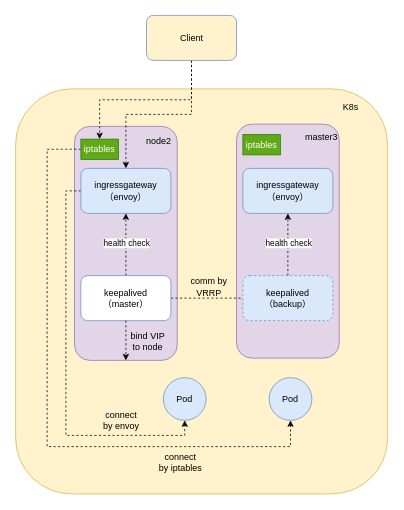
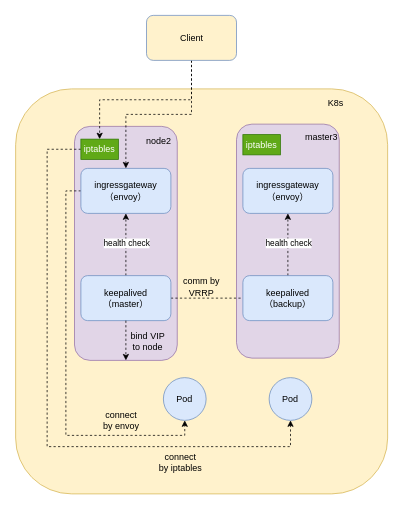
  <mxCell id="0" />
  <mxCell id="1" parent="0" />
  <mxCell id="2" value="" style="rounded=1;whiteSpace=wrap;html=1;fillColor=#fff2cc;strokeColor=#d6b656;" vertex="1" parent="1"><mxGeometry x="20" y="118" width="496" height="540" as="geometry" /></mxCell>
  <mxCell id="3" value="" style="rounded=1;whiteSpace=wrap;html=1;fillColor=#e1d5e7;strokeColor=#9673a6;" vertex="1" parent="1"><mxGeometry x="314.5" y="165" width="137" height="312" as="geometry" /></mxCell>
  <mxCell id="4" value="" style="rounded=1;whiteSpace=wrap;html=1;fillColor=#e1d5e7;strokeColor=#9673a6;" vertex="1" parent="1"><mxGeometry x="98.5" y="168" width="137" height="312" as="geometry" /></mxCell>
  <mxCell id="5" style="edgeStyle=orthogonalEdgeStyle;rounded=0;orthogonalLoop=1;jettySize=auto;html=1;exitX=0;exitY=0.5;exitDx=0;exitDy=0;entryX=0.5;entryY=1;entryDx=0;entryDy=0;dashed=1;" edge="1" parent="1" source="6" target="24"><mxGeometry relative="1" as="geometry"><Array as="points"><mxPoint x="87" y="254" /><mxPoint x="87" y="580" /><mxPoint x="246" y="580" /></Array></mxGeometry></mxCell>
  <mxCell id="6" value="ingressgateway&lt;br&gt;（envoy）" style="rounded=1;whiteSpace=wrap;html=1;fillColor=#dae8fc;strokeColor=#6c8ebf;" vertex="1" parent="1"><mxGeometry x="107" y="224" width="120" height="60" as="geometry" /></mxCell>
  <mxCell id="7" style="edgeStyle=orthogonalEdgeStyle;rounded=0;orthogonalLoop=1;jettySize=auto;html=1;exitX=0.5;exitY=0;exitDx=0;exitDy=0;entryX=0.5;entryY=1;entryDx=0;entryDy=0;dashed=1;" edge="1" parent="1" source="10" target="6"><mxGeometry relative="1" as="geometry" /></mxCell>
  <mxCell id="8" value="health check" style="edgeLabel;html=1;align=center;verticalAlign=middle;resizable=0;points=[];" vertex="1" connectable="0" parent="7"><mxGeometry x="0.067" relative="1" as="geometry"><mxPoint as="offset" /></mxGeometry></mxCell>
  <mxCell id="9" style="edgeStyle=orthogonalEdgeStyle;rounded=0;orthogonalLoop=1;jettySize=auto;html=1;exitX=1;exitY=0.5;exitDx=0;exitDy=0;entryX=0;entryY=0.5;entryDx=0;entryDy=0;dashed=1;endArrow=none;" edge="1" parent="1" source="10" target="14"><mxGeometry relative="1" as="geometry" /></mxCell>
- <mxCell id="10" value="keepalived&lt;br&gt;（master）" style="rounded=1;whiteSpace=wrap;html=1;fillColor=#ffffff;strokeColor=#6c8ebf;" vertex="1" parent="1"><mxGeometry x="107" y="367" width="120" height="60" as="geometry" /></mxCell>
+ <mxCell id="10" value="keepalived&lt;br&gt;（master）" style="rounded=1;whiteSpace=wrap;html=1;fillColor=#dae8fc;strokeColor=#6c8ebf;" vertex="1" parent="1"><mxGeometry x="107" y="367" width="120" height="60" as="geometry" /></mxCell>
  <mxCell id="11" value="ingressgateway&lt;br&gt;（envoy）" style="rounded=1;whiteSpace=wrap;html=1;fillColor=#dae8fc;strokeColor=#6c8ebf;" vertex="1" parent="1"><mxGeometry x="323" y="224" width="120" height="60" as="geometry" /></mxCell>
  <mxCell id="12" style="edgeStyle=orthogonalEdgeStyle;rounded=0;orthogonalLoop=1;jettySize=auto;html=1;exitX=0.5;exitY=0;exitDx=0;exitDy=0;entryX=0.5;entryY=1;entryDx=0;entryDy=0;dashed=1;" edge="1" parent="1" source="14" target="11"><mxGeometry relative="1" as="geometry" /></mxCell>
  <mxCell id="13" value="health check" style="edgeLabel;html=1;align=center;verticalAlign=middle;resizable=0;points=[];" vertex="1" connectable="0" parent="12"><mxGeometry x="0.067" relative="1" as="geometry"><mxPoint as="offset" /></mxGeometry></mxCell>
- <mxCell id="14" value="keepalived&lt;br&gt;（backup）" style="rounded=1;whiteSpace=wrap;html=1;fillColor=#dae8fc;strokeColor=#6c8ebf;dashed=1;" vertex="1" parent="1"><mxGeometry x="323" y="367" width="120" height="60" as="geometry" /></mxCell>
- <mxCell id="15" value="comm by VRRP" style="text;html=1;strokeColor=none;fillColor=none;align=center;verticalAlign=middle;whiteSpace=wrap;rounded=0;" vertex="1" parent="1"><mxGeometry x="248" y="367" width="60" height="30" as="geometry" /></mxCell>
+ <mxCell id="14" value="keepalived&lt;br&gt;（backup）" style="rounded=1;whiteSpace=wrap;html=1;fillColor=#dae8fc;strokeColor=#6c8ebf;" vertex="1" parent="1"><mxGeometry x="323" y="367" width="120" height="60" as="geometry" /></mxCell>
+ <mxCell id="15" value="comm by VRRP" style="text;html=1;strokeColor=none;fillColor=none;align=center;verticalAlign=middle;whiteSpace=wrap;rounded=0;" vertex="1" parent="1"><mxGeometry x="238" y="367" width="60" height="30" as="geometry" /></mxCell>
  <mxCell id="16" value="node2" style="text;html=1;strokeColor=none;fillColor=none;align=center;verticalAlign=middle;whiteSpace=wrap;rounded=0;" vertex="1" parent="1"><mxGeometry x="181" y="173" width="60" height="30" as="geometry" /></mxCell>
  <mxCell id="17" value="master3" style="text;html=1;strokeColor=none;fillColor=none;align=center;verticalAlign=middle;whiteSpace=wrap;rounded=0;" vertex="1" parent="1"><mxGeometry x="398" y="168" width="60" height="30" as="geometry" /></mxCell>
  <mxCell id="18" value="" style="endArrow=classic;html=1;rounded=0;entryX=0.5;entryY=1;entryDx=0;entryDy=0;exitX=0.5;exitY=1;exitDx=0;exitDy=0;dashed=1;" edge="1" parent="1" source="10" target="4"><mxGeometry width="50" height="50" relative="1" as="geometry"><mxPoint x="144" y="486" as="sourcePoint" /><mxPoint x="194" y="436" as="targetPoint" /></mxGeometry></mxCell>
  <mxCell id="19" value="bind VIP to node" style="text;html=1;strokeColor=none;fillColor=none;align=center;verticalAlign=middle;whiteSpace=wrap;rounded=0;" vertex="1" parent="1"><mxGeometry x="170" y="442" width="53" height="26" as="geometry" /></mxCell>
- <mxCell id="20" value="K8s" style="text;html=1;strokeColor=none;fillColor=none;align=center;verticalAlign=middle;whiteSpace=wrap;rounded=0;" vertex="1" parent="1"><mxGeometry x="437" y="127" width="60" height="30" as="geometry" /></mxCell>
+ <mxCell id="20" value="K8s" style="text;html=1;strokeColor=none;fillColor=none;align=center;verticalAlign=middle;whiteSpace=wrap;rounded=0;" vertex="1" parent="1"><mxGeometry x="417" y="122" width="60" height="30" as="geometry" /></mxCell>
  <mxCell id="21" style="edgeStyle=orthogonalEdgeStyle;rounded=0;orthogonalLoop=1;jettySize=auto;html=1;exitX=0.5;exitY=1;exitDx=0;exitDy=0;entryX=0.5;entryY=0;entryDx=0;entryDy=0;dashed=1;" edge="1" parent="1" source="23" target="6"><mxGeometry relative="1" as="geometry" /></mxCell>
  <mxCell id="22" style="edgeStyle=orthogonalEdgeStyle;rounded=0;orthogonalLoop=1;jettySize=auto;html=1;exitX=0.5;exitY=1;exitDx=0;exitDy=0;entryX=0.5;entryY=0;entryDx=0;entryDy=0;dashed=1;" edge="1" parent="1" source="23" target="27"><mxGeometry relative="1" as="geometry" /></mxCell>
  <mxCell id="23" value="Client" style="rounded=1;whiteSpace=wrap;html=1;fillColor=#fff2cc;strokeColor=#6c8ebf;" vertex="1" parent="1"><mxGeometry x="194.5" y="20" width="120" height="60" as="geometry" /></mxCell>
  <mxCell id="24" value="Pod" style="ellipse;whiteSpace=wrap;html=1;aspect=fixed;fillColor=#dae8fc;strokeColor=#6c8ebf;" vertex="1" parent="1"><mxGeometry x="217" y="503" width="57" height="57" as="geometry" /></mxCell>
  <mxCell id="25" value="Pod" style="ellipse;whiteSpace=wrap;html=1;aspect=fixed;fillColor=#dae8fc;strokeColor=#6c8ebf;" vertex="1" parent="1"><mxGeometry x="358" y="503" width="57" height="57" as="geometry" /></mxCell>
  <mxCell id="26" style="edgeStyle=orthogonalEdgeStyle;rounded=0;orthogonalLoop=1;jettySize=auto;html=1;exitX=0;exitY=0.5;exitDx=0;exitDy=0;entryX=0.5;entryY=1;entryDx=0;entryDy=0;dashed=1;" edge="1" parent="1" source="27" target="25"><mxGeometry relative="1" as="geometry"><Array as="points"><mxPoint x="62" y="199" /><mxPoint x="62" y="595" /><mxPoint x="387" y="595" /></Array></mxGeometry></mxCell>
  <mxCell id="27" value="iptables" style="text;html=1;strokeColor=#2D7600;fillColor=#60a917;align=center;verticalAlign=middle;whiteSpace=wrap;rounded=0;fontColor=#ffffff;" vertex="1" parent="1"><mxGeometry x="107" y="185" width="50" height="27" as="geometry" /></mxCell>
  <mxCell id="28" value="iptables" style="text;html=1;strokeColor=#2D7600;fillColor=#60a917;align=center;verticalAlign=middle;whiteSpace=wrap;rounded=0;fontColor=#ffffff;" vertex="1" parent="1"><mxGeometry x="323" y="179" width="50" height="27" as="geometry" /></mxCell>
  <mxCell id="29" value="connect by iptables" style="text;html=1;strokeColor=none;fillColor=none;align=center;verticalAlign=middle;whiteSpace=wrap;rounded=0;" vertex="1" parent="1"><mxGeometry x="210" y="601" width="60" height="30" as="geometry" /></mxCell>
  <mxCell id="30" value="connect by envoy" style="text;html=1;strokeColor=none;fillColor=none;align=center;verticalAlign=middle;whiteSpace=wrap;rounded=0;" vertex="1" parent="1"><mxGeometry x="131" y="545" width="60" height="30" as="geometry" /></mxCell>
